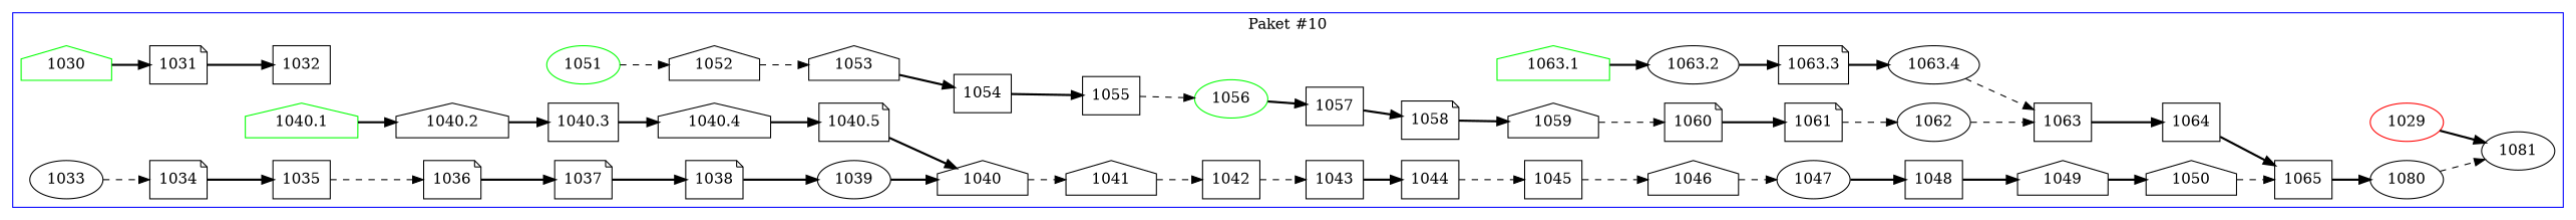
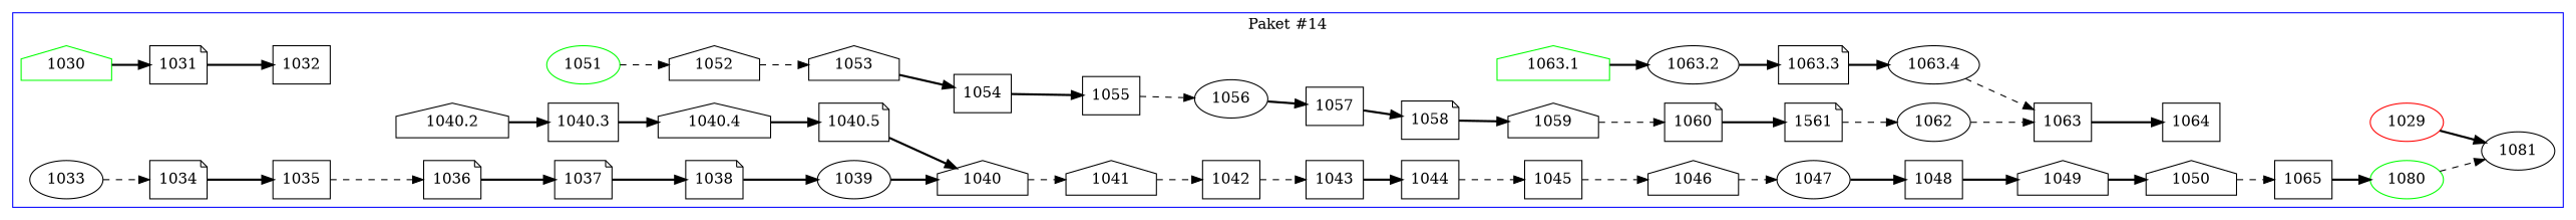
  digraph {
    rankdir=LR
    node [shape=box]
    edge [style=bold]
    1029 [color=red shape=ellipse]
    1081 [shape=ellipse]
    1030 [color=green shape=house]
    1031 [shape=note]
-   1040.1 [color=green shape=house]
    1040.2 [shape=house]
    1051 [color=green shape=ellipse]
    1052 [shape=house]
    1063.1 [color=green shape=house]
    1063.2 [shape=ellipse]
    1032
    1033 [shape=ellipse]
    1034 [shape=note]
    1035
    1036 [shape=note]
    1037 [shape=note]
    1038 [shape=note]
    1039 [shape=ellipse]
    1040 [shape=house]
    1041 [shape=house]
    1040.3
    1040.4 [shape=house]
    1040.5 [shape=note]
    1042
    1043
    1044
    1045
    1046 [shape=house]
    1047 [shape=ellipse]
    1048
    1049 [shape=house]
    1050 [shape=house]
    1065
-   1080 [shape=ellipse]
+   1080 [shape=ellipse color=green]
    1053 [shape=house]
    1054
    1055
-   1056 [shape=ellipse color=green]
+   1056 [shape=ellipse]
    1057
    1058 [shape=note]
    1059 [shape=house]
    1060 [shape=note]
-   1061 [shape=note]
+   1061 [shape=note label=1561]
    1062 [shape=ellipse]
    1063
    1064
    1063.3 [shape=note]
    1063.4 [shape=ellipse]
    subgraph cluster_1 {
      color=blue
-     label="Paket #10"
+     label="Paket #14"
      1029
      1081
      1030
      1031
-     1040.1
      1040.2
      1051
      1052
      1063.1
      1063.2
      1032
      1033
      1034
      1035
      1036
      1037
      1038
      1039
      1040
      1041
      1040.3
      1040.4
      1040.5
      1042
      1043
      1044
      1045
      1046
      1047
      1048
      1049
      1050
      1065
      1080
      1053
      1054
      1055
      1056
      1057
      1058
      1059
      1060
      1061
      1062
      1063
      1064
      1063.3
      1063.4
    }
    1029 -> 1081
    1030 -> 1031
    1031 -> 1032
-   1040.1 -> 1040.2
    1040.2 -> 1040.3
    1051 -> 1052 [style=dashed]
    1052 -> 1053 [style=dashed]
    1063.1 -> 1063.2
    1063.2 -> 1063.3
    1033 -> 1034 [style=dashed]
    1034 -> 1035
    1035 -> 1036 [style=dashed]
    1036 -> 1037
    1037 -> 1038
    1038 -> 1039
    1039 -> 1040
    1040 -> 1041 [style=dashed]
    1041 -> 1042 [style=dashed]
    1040.3 -> 1040.4
    1040.4 -> 1040.5
    1040.5 -> 1040
    1042 -> 1043 [style=dashed]
    1043 -> 1044
    1044 -> 1045 [style=dashed]
    1045 -> 1046 [style=dashed]
    1046 -> 1047 [style=dashed]
    1047 -> 1048
    1048 -> 1049
    1049 -> 1050
    1050 -> 1065 [style=dashed]
    1065 -> 1080
    1080 -> 1081 [style=dashed]
    1053 -> 1054
    1054 -> 1055
    1055 -> 1056 [style=dashed]
    1056 -> 1057
    1057 -> 1058
    1058 -> 1059
    1059 -> 1060 [style=dashed]
    1060 -> 1061
    1061 -> 1062 [style=dashed]
    1062 -> 1063 [style=dashed]
    1063 -> 1064
-   1064 -> 1065
    1063.3 -> 1063.4
    1063.4 -> 1063 [style=dashed]
  }
